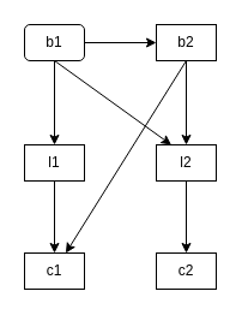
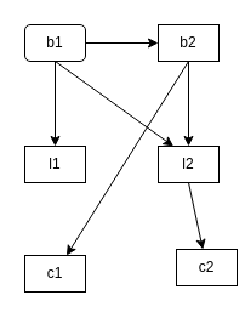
  <mxCell id="0" />
  <mxCell id="1" parent="0" />
  <mxCell id="2" style="edgeStyle=orthogonalEdgeStyle;rounded=0;orthogonalLoop=1;jettySize=auto;html=1;exitX=0.5;exitY=1;exitDx=0;exitDy=0;entryX=0.5;entryY=0;entryDx=0;entryDy=0;" parent="1" source="5" target="10" edge="1"><mxGeometry relative="1" as="geometry" /></mxCell>
  <mxCell id="3" style="rounded=0;orthogonalLoop=1;jettySize=auto;html=1;exitX=0.5;exitY=1;exitDx=0;exitDy=0;entryX=0.25;entryY=0;entryDx=0;entryDy=0;" parent="1" source="5" target="12" edge="1"><mxGeometry relative="1" as="geometry" /></mxCell>
  <mxCell id="4" style="edgeStyle=none;rounded=0;orthogonalLoop=1;jettySize=auto;html=1;exitX=1;exitY=0.5;exitDx=0;exitDy=0;" parent="1" source="5" target="8" edge="1"><mxGeometry relative="1" as="geometry" /></mxCell>
  <mxCell id="5" value="b1" style="whiteSpace=wrap;html=1;rounded=1;" parent="1" vertex="1"><mxGeometry x="20" y="20" width="50" height="30" as="geometry" /></mxCell>
  <mxCell id="6" style="edgeStyle=none;rounded=0;orthogonalLoop=1;jettySize=auto;html=1;exitX=0.5;exitY=1;exitDx=0;exitDy=0;" parent="1" source="8" target="12" edge="1"><mxGeometry relative="1" as="geometry" /></mxCell>
  <mxCell id="7" style="edgeStyle=none;rounded=0;orthogonalLoop=1;jettySize=auto;html=1;exitX=0.5;exitY=1;exitDx=0;exitDy=0;" parent="1" source="8" target="13" edge="1"><mxGeometry relative="1" as="geometry" /></mxCell>
  <mxCell id="8" value="b2" style="rounded=0;whiteSpace=wrap;html=1;" parent="1" vertex="1"><mxGeometry x="130" y="20" width="50" height="30" as="geometry" /></mxCell>
- <mxCell id="9" style="edgeStyle=none;rounded=0;orthogonalLoop=1;jettySize=auto;html=1;exitX=0.5;exitY=1;exitDx=0;exitDy=0;entryX=0.5;entryY=0;entryDx=0;entryDy=0;" parent="1" source="10" target="13" edge="1"><mxGeometry relative="1" as="geometry" /></mxCell>
  <mxCell id="10" value="l1" style="rounded=0;whiteSpace=wrap;html=1;" parent="1" vertex="1"><mxGeometry x="20" y="120" width="50" height="30" as="geometry" /></mxCell>
  <mxCell id="11" style="edgeStyle=none;rounded=0;orthogonalLoop=1;jettySize=auto;html=1;exitX=0.5;exitY=1;exitDx=0;exitDy=0;" parent="1" source="12" target="14" edge="1"><mxGeometry relative="1" as="geometry" /></mxCell>
  <mxCell id="12" value="l2" style="rounded=0;whiteSpace=wrap;html=1;" parent="1" vertex="1"><mxGeometry x="130" y="120" width="50" height="30" as="geometry" /></mxCell>
  <mxCell id="13" value="c1" style="rounded=0;whiteSpace=wrap;html=1;" parent="1" vertex="1"><mxGeometry x="20" y="210" width="50" height="30" as="geometry" /></mxCell>
- <mxCell id="14" value="c2" style="rounded=0;whiteSpace=wrap;html=1;" parent="1" vertex="1"><mxGeometry x="130" y="210" width="50" height="30" as="geometry" /></mxCell>
+ <mxCell id="14" value="c2" style="rounded=0;whiteSpace=wrap;html=1;" parent="1" vertex="1"><mxGeometry x="145" y="205" width="50" height="30" as="geometry" /></mxCell>
